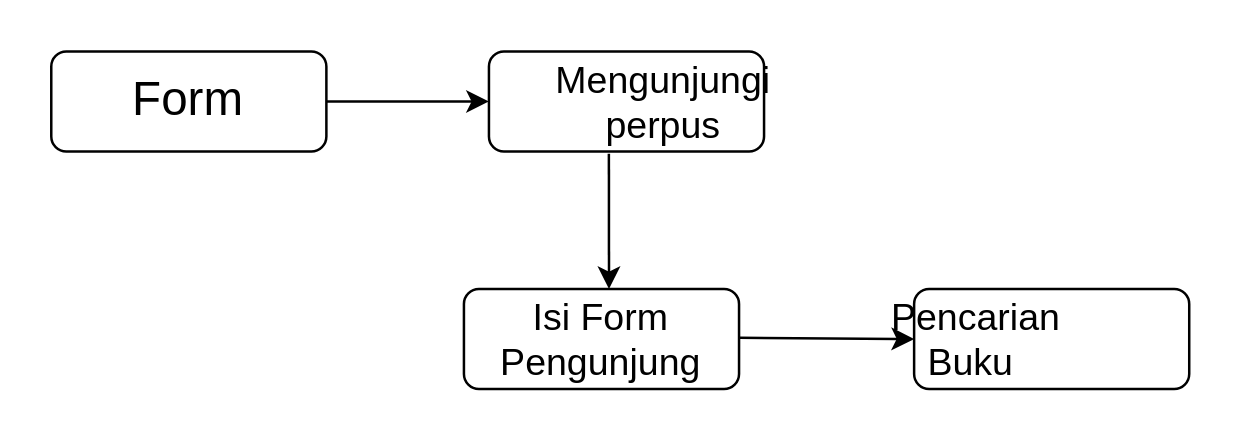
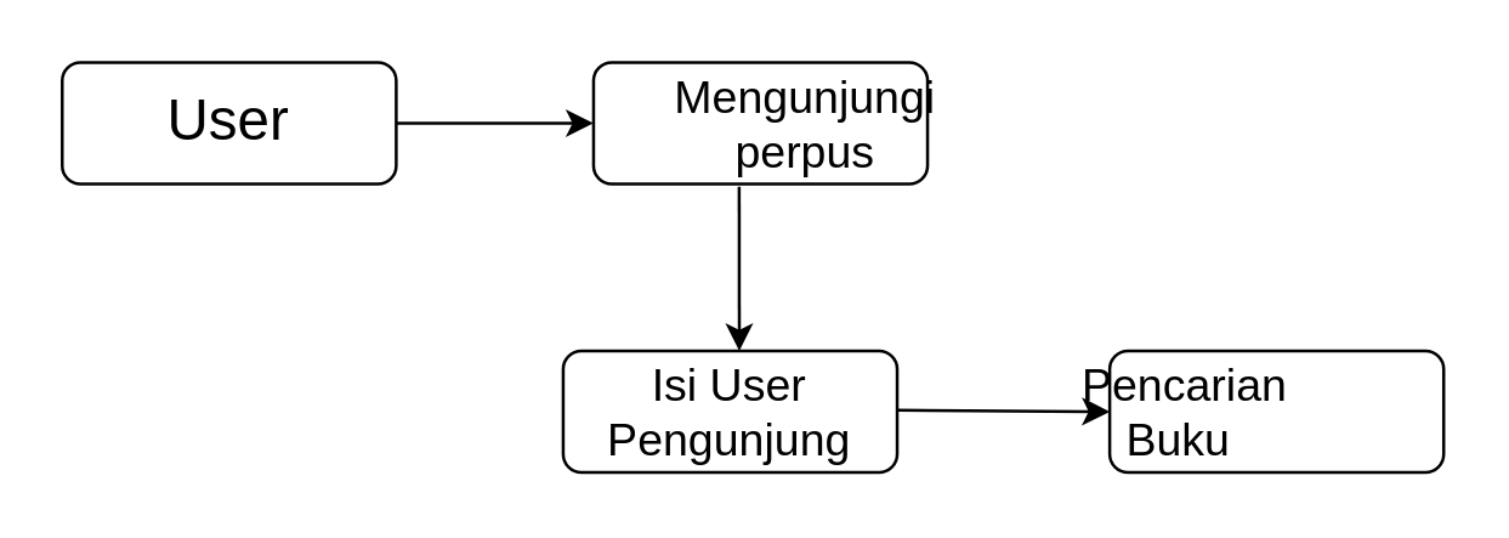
  <mxCell id="0" />
  <mxCell id="1" parent="0" />
  <mxCell id="2" value="" style="rounded=1;whiteSpace=wrap;html=1;" vertex="1" parent="1"><mxGeometry x="20" y="20" width="110" height="40" as="geometry" /></mxCell>
- <mxCell id="3" value="&lt;font style=&quot;font-size: 19px;&quot;&gt;Form&lt;/font&gt;" style="text;html=1;strokeColor=none;fillColor=none;align=center;verticalAlign=middle;whiteSpace=wrap;rounded=0;" vertex="1" parent="1"><mxGeometry x="45" y="25" width="60" height="30" as="geometry" /></mxCell>
+ <mxCell id="3" value="&lt;font style=&quot;font-size: 19px;&quot;&gt;User&lt;/font&gt;" style="text;html=1;strokeColor=none;fillColor=none;align=center;verticalAlign=middle;whiteSpace=wrap;rounded=0;" vertex="1" parent="1"><mxGeometry x="45" y="25" width="60" height="30" as="geometry" /></mxCell>
  <mxCell id="4" value="" style="endArrow=classic;html=1;rounded=0;exitX=1;exitY=0.5;exitDx=0;exitDy=0;" edge="1" parent="1" source="2"><mxGeometry width="50" height="50" relative="1" as="geometry"><mxPoint x="145" y="65" as="sourcePoint" /><mxPoint x="195" y="40" as="targetPoint" /></mxGeometry></mxCell>
  <mxCell id="5" value="" style="rounded=1;whiteSpace=wrap;html=1;" vertex="1" parent="1"><mxGeometry x="195" y="20" width="110" height="40" as="geometry" /></mxCell>
  <mxCell id="6" value="&lt;font style=&quot;font-size: 15px;&quot;&gt;Mengunjungi perpus&lt;/font&gt;" style="text;html=1;strokeColor=none;fillColor=none;align=center;verticalAlign=middle;whiteSpace=wrap;rounded=0;" vertex="1" parent="1"><mxGeometry x="245" y="25" width="40" height="30" as="geometry" /></mxCell>
  <mxCell id="7" value="" style="rounded=1;whiteSpace=wrap;html=1;" vertex="1" parent="1"><mxGeometry x="185" y="115" width="110" height="40" as="geometry" /></mxCell>
  <mxCell id="8" value="" style="endArrow=classic;html=1;rounded=0;exitX=0.436;exitY=1.022;exitDx=0;exitDy=0;exitPerimeter=0;" edge="1" parent="1" source="5"><mxGeometry width="50" height="50" relative="1" as="geometry"><mxPoint x="205" y="85" as="sourcePoint" /><mxPoint x="243" y="115" as="targetPoint" /></mxGeometry></mxCell>
- <mxCell id="9" value="&lt;span style=&quot;font-size: 15px;&quot;&gt;Isi Form Pengunjung&lt;/span&gt;" style="text;html=1;strokeColor=none;fillColor=none;align=center;verticalAlign=middle;whiteSpace=wrap;rounded=0;" vertex="1" parent="1"><mxGeometry x="220" y="120" width="40" height="30" as="geometry" /></mxCell>
+ <mxCell id="9" value="&lt;span style=&quot;font-size: 15px;&quot;&gt;Isi User Pengunjung&lt;/span&gt;" style="text;html=1;strokeColor=none;fillColor=none;align=center;verticalAlign=middle;whiteSpace=wrap;rounded=0;" vertex="1" parent="1"><mxGeometry x="220" y="120" width="40" height="30" as="geometry" /></mxCell>
  <mxCell id="10" value="" style="rounded=1;whiteSpace=wrap;html=1;" vertex="1" parent="1"><mxGeometry x="365" y="115" width="110" height="40" as="geometry" /></mxCell>
  <mxCell id="11" value="" style="endArrow=classic;html=1;rounded=0;exitX=1;exitY=0.5;exitDx=0;exitDy=0;entryX=0;entryY=0.5;entryDx=0;entryDy=0;" edge="1" parent="1" target="10"><mxGeometry width="50" height="50" relative="1" as="geometry"><mxPoint x="295" y="134.5" as="sourcePoint" /><mxPoint x="360" y="134.5" as="targetPoint" /></mxGeometry></mxCell>
  <mxCell id="12" value="&lt;span style=&quot;font-size: 15px;&quot;&gt;Pencarian Buku&amp;nbsp;&lt;br&gt;&lt;/span&gt;" style="text;html=1;strokeColor=none;fillColor=none;align=center;verticalAlign=middle;whiteSpace=wrap;rounded=0;" vertex="1" parent="1"><mxGeometry x="370" y="120" width="40" height="30" as="geometry" /></mxCell>
